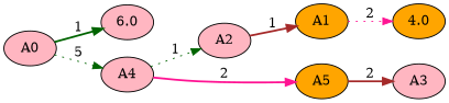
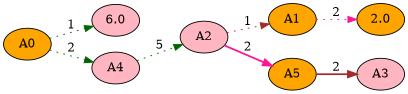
  digraph {
    rankdir=LR
    node [fillcolor=lightpink style=filled]
    edge [color=darkgreen style=dotted]
-   n1 [label=A0]
+   n1 [fillcolor=orange label=A0]
    n2 [label=6.0]
    n3 [label=A4]
    n4 [label=A2]
    n5 [fillcolor=orange label=A5]
    n6 [fillcolor=orange label=A1]
    n7 [label=A3]
-   n8 [fillcolor=orange label=4.0]
-   n1 -> n2 [label=1 style=bold]
-   n1 -> n3 [label=5]
-   n3 -> n4 [label=1]
-   n3 -> n5 [color=deeppink label=2 style=bold]
-   n4 -> n6 [color=brown label=1 style=bold]
+   n8 [fillcolor=orange label=2.0]
+   n1 -> n2 [label=1]
+   n1 -> n3 [label=2]
+   n3 -> n4 [label=5]
+   n4 -> n5 [color=deeppink label=2 style=bold]
+   n4 -> n6 [color=brown label=1]
    n5 -> n7 [color=brown label=2 style=bold]
    n6 -> n8 [color=deeppink label=2]
  }
